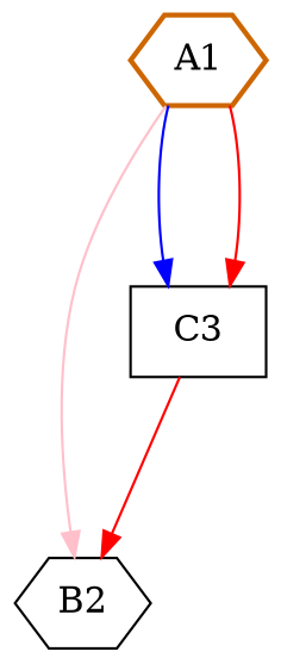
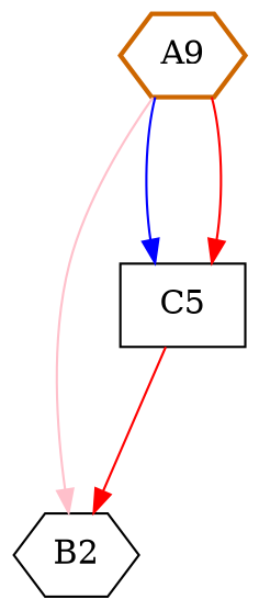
  digraph {
    mindist=1.0
    nodesep=0.6
    rankdir=TB
    ranksep=1.0
    root=Demo
    node [beamproc=beamA bpentry=false bpexit=false color=black cpu=0 fillcolor=white patentry=false patexit=false pattern=patternA prio=0 qhi=false qil=false qlo=true shape=hexagon style=filled toffs=0 tvalid=0 vabs=false]
    edge [color=red type=defdst]
-   A1 [color=darkorange3 flags="0x00002005" patentry=true penwidth=2 type=flush]
+   A1 [color=darkorange3 flags="0x00002005" patentry=true penwidth=2 type=flush label=A9]
    B2 [flags="0x00008003" patexit=true qty=1 type=noop qhi="" qil="" qlo=""]
-   C3 [flags="0x00100007" shape=rectangle tperiod=2000 type=block prio="" toffs="" tvalid="" vabs=""]
+   C3 [flags="0x00100007" shape=rectangle tperiod=2000 type=block label=C5 prio="" toffs="" tvalid="" vabs=""]
    A1 -> B2 [color=pink type=flushovr]
    A1 -> C3 [color=blue type=target]
    A1 -> C3
    C3 -> B2
  }
